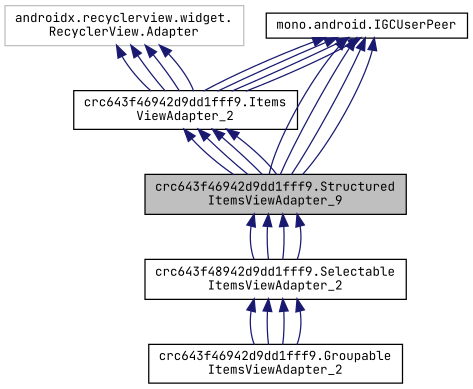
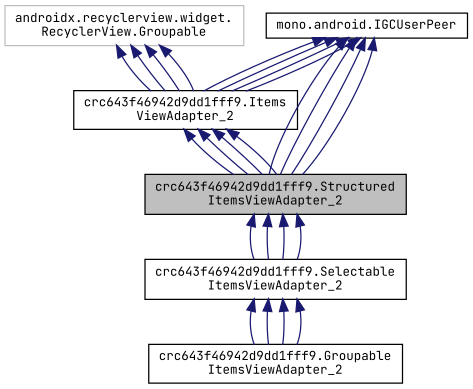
  digraph {
    fontname="JetBrains Mono"
    node [color=black fillcolor=white fontname="JetBrains Mono" fontsize=10 shape=record style=filled]
    edge [color=midnightblue dir=back fontname="JetBrains Mono" fontsize=10 labelfontname=Helvetica labelfontsize=10 style=solid]
-   n1 [fillcolor=grey75 fontcolor=black height=0.2 label="crc643f46942d9dd1fff9.Structured\lItemsViewAdapter_9" width=0.4]
-   n2 [height=0.2 label="crc643f48942d9dd1fff9.Selectable\lItemsViewAdapter_2" width=0.4]
+   n1 [fillcolor=grey75 fontcolor=black height=0.2 label="crc643f46942d9dd1fff9.Structured\lItemsViewAdapter_2" width=0.4]
+   n2 [height=0.2 label="crc643f46942d9dd1fff9.Selectable\lItemsViewAdapter_2" width=0.4]
    n3 [height=0.2 label="crc643f46942d9dd1fff9.Groupable\lItemsViewAdapter_2" width=0.4]
    n4 [height=0.2 label="crc643f46942d9dd1fff9.Items\lViewAdapter_2" width=0.4]
-   n5 [color=grey75 height=0.2 label="androidx.recyclerview.widget.\lRecyclerView.Adapter" width=0.4]
+   n5 [color=grey75 height=0.2 label="androidx.recyclerview.widget.\lRecyclerView.Groupable" width=0.4]
    n6 [height=0.2 label="mono.android.IGCUserPeer" width=0.4]
    n1 -> n2
    n1 -> n2
    n1 -> n2
    n1 -> n2
    n2 -> n3
    n2 -> n3
    n2 -> n3
    n2 -> n3
    n4 -> n1
    n4 -> n1
    n4 -> n1
    n4 -> n1
    n5 -> n4
    n5 -> n4
    n5 -> n4
    n5 -> n4
    n6 -> n1
    n6 -> n1
    n6 -> n1
    n6 -> n1
    n6 -> n4
    n6 -> n4
    n6 -> n4
    n6 -> n4
  }
